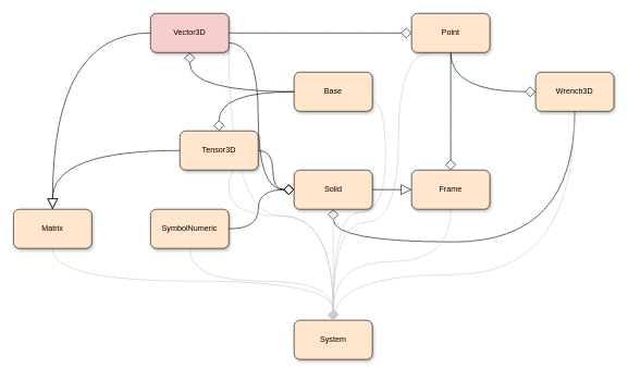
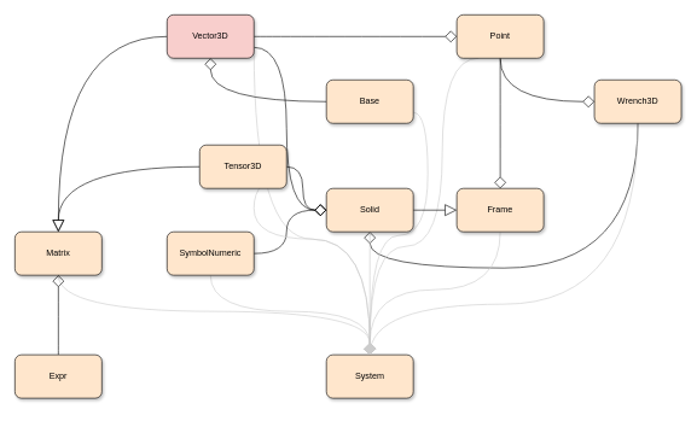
  <mxCell id="0" />
  <mxCell id="1" parent="0" />
  <mxCell id="2" style="edgeStyle=orthogonalEdgeStyle;curved=1;rounded=0;orthogonalLoop=1;jettySize=auto;html=1;exitX=1;exitY=0.75;exitDx=0;exitDy=0;entryX=0;entryY=0.5;entryDx=0;entryDy=0;endArrow=diamond;endFill=0;endSize=14;strokeWidth=1;" edge="1" parent="1" source="6" target="22"><mxGeometry relative="1" as="geometry" /></mxCell>
  <mxCell id="3" style="edgeStyle=orthogonalEdgeStyle;curved=1;rounded=0;orthogonalLoop=1;jettySize=auto;html=1;exitX=0;exitY=0.5;exitDx=0;exitDy=0;entryX=0.5;entryY=0;entryDx=0;entryDy=0;endArrow=block;endFill=0;endSize=14;strokeWidth=1;" edge="1" parent="1" source="6" target="28"><mxGeometry relative="1" as="geometry" /></mxCell>
  <mxCell id="4" style="edgeStyle=orthogonalEdgeStyle;curved=1;rounded=0;orthogonalLoop=1;jettySize=auto;html=1;exitX=1;exitY=0.5;exitDx=0;exitDy=0;entryX=0;entryY=0.5;entryDx=0;entryDy=0;endArrow=diamond;endFill=0;endSize=14;strokeWidth=1;" edge="1" parent="1" source="6" target="13"><mxGeometry relative="1" as="geometry" /></mxCell>
  <mxCell id="5" style="edgeStyle=orthogonalEdgeStyle;curved=1;rounded=0;orthogonalLoop=1;jettySize=auto;html=1;exitX=1;exitY=0.75;exitDx=0;exitDy=0;entryX=0.5;entryY=0;entryDx=0;entryDy=0;endArrow=diamond;endFill=1;endSize=14;strokeColor=#CCCCCC;strokeWidth=1;" edge="1" parent="1" source="6" target="23"><mxGeometry relative="1" as="geometry"><Array as="points"><mxPoint x="350" y="330" /><mxPoint x="510" y="330" /></Array></mxGeometry></mxCell>
  <mxCell id="6" value="Vector3D" style="rounded=1;whiteSpace=wrap;html=1;fillColor=#f8cecc;strokeColor=#000000;glass=0;shadow=1;comic=0;" parent="1" vertex="1"><mxGeometry x="230" y="20" width="120" height="60" as="geometry" /></mxCell>
  <mxCell id="7" style="edgeStyle=orthogonalEdgeStyle;curved=1;rounded=0;orthogonalLoop=1;jettySize=auto;html=1;exitX=0.5;exitY=1;exitDx=0;exitDy=0;entryX=0.5;entryY=1;entryDx=0;entryDy=0;endArrow=diamond;endFill=0;endSize=14;strokeWidth=1;" edge="1" parent="1" source="9" target="22"><mxGeometry relative="1" as="geometry"><Array as="points"><mxPoint x="880" y="370" /><mxPoint x="510" y="370" /></Array></mxGeometry></mxCell>
  <mxCell id="8" style="edgeStyle=orthogonalEdgeStyle;curved=1;rounded=0;orthogonalLoop=1;jettySize=auto;html=1;exitX=0.5;exitY=1;exitDx=0;exitDy=0;endArrow=diamond;endFill=1;endSize=14;strokeColor=#CCCCCC;strokeWidth=1;entryX=0.5;entryY=0;entryDx=0;entryDy=0;" edge="1" parent="1" source="9" target="23"><mxGeometry relative="1" as="geometry"><mxPoint x="510" y="530" as="targetPoint" /><Array as="points"><mxPoint x="880" y="420" /><mxPoint x="510" y="420" /><mxPoint x="510" y="560" /></Array></mxGeometry></mxCell>
  <mxCell id="9" value="Wrench3D" style="rounded=1;whiteSpace=wrap;html=1;fillColor=#ffe6cc;strokeColor=#000000;glass=0;shadow=1;comic=0;" vertex="1" parent="1"><mxGeometry x="820" y="110" width="120" height="60" as="geometry" /></mxCell>
  <mxCell id="10" style="edgeStyle=orthogonalEdgeStyle;curved=1;rounded=0;orthogonalLoop=1;jettySize=auto;html=1;exitX=0.5;exitY=1;exitDx=0;exitDy=0;entryX=0.5;entryY=0;entryDx=0;entryDy=0;endArrow=diamond;endFill=0;endSize=14;strokeWidth=1;" edge="1" parent="1" source="13" target="19"><mxGeometry relative="1" as="geometry" /></mxCell>
  <mxCell id="11" style="edgeStyle=orthogonalEdgeStyle;curved=1;rounded=0;orthogonalLoop=1;jettySize=auto;html=1;exitX=0.5;exitY=1;exitDx=0;exitDy=0;entryX=0;entryY=0.5;entryDx=0;entryDy=0;endArrow=diamond;endFill=0;endSize=14;strokeWidth=1;" edge="1" parent="1" source="13" target="9"><mxGeometry relative="1" as="geometry" /></mxCell>
  <mxCell id="12" style="edgeStyle=orthogonalEdgeStyle;curved=1;rounded=0;orthogonalLoop=1;jettySize=auto;html=1;exitX=0.25;exitY=1;exitDx=0;exitDy=0;entryX=0.5;entryY=0;entryDx=0;entryDy=0;endArrow=diamond;endFill=1;endSize=14;strokeColor=#CCCCCC;strokeWidth=1;" edge="1" parent="1" source="13" target="23"><mxGeometry relative="1" as="geometry"><Array as="points"><mxPoint x="610" y="80" /><mxPoint x="610" y="340" /><mxPoint x="510" y="340" /></Array></mxGeometry></mxCell>
  <mxCell id="13" value="Point" style="rounded=1;whiteSpace=wrap;html=1;fillColor=#ffe6cc;strokeColor=#000000;glass=0;shadow=1;comic=0;" vertex="1" parent="1"><mxGeometry x="630" y="20" width="120" height="60" as="geometry" /></mxCell>
  <mxCell id="14" style="edgeStyle=orthogonalEdgeStyle;curved=1;rounded=0;orthogonalLoop=1;jettySize=auto;html=1;exitX=0;exitY=0.5;exitDx=0;exitDy=0;entryX=0.5;entryY=1;entryDx=0;entryDy=0;endArrow=diamond;endFill=0;endSize=14;strokeWidth=1;" edge="1" parent="1" source="17" target="6"><mxGeometry relative="1" as="geometry" /></mxCell>
- <mxCell id="15" style="edgeStyle=orthogonalEdgeStyle;curved=1;rounded=0;orthogonalLoop=1;jettySize=auto;html=1;exitX=0;exitY=0.5;exitDx=0;exitDy=0;entryX=0.5;entryY=0;entryDx=0;entryDy=0;endArrow=diamond;endFill=0;endSize=14;strokeWidth=1;" edge="1" parent="1" source="17" target="32"><mxGeometry relative="1" as="geometry" /></mxCell>
  <mxCell id="16" style="edgeStyle=orthogonalEdgeStyle;curved=1;rounded=0;orthogonalLoop=1;jettySize=auto;html=1;exitX=1;exitY=0.75;exitDx=0;exitDy=0;entryX=0.5;entryY=0;entryDx=0;entryDy=0;endArrow=diamond;endFill=1;endSize=14;strokeColor=#CCCCCC;strokeWidth=1;" edge="1" parent="1" source="17" target="23"><mxGeometry relative="1" as="geometry" /></mxCell>
  <mxCell id="17" value="Base" style="rounded=1;whiteSpace=wrap;html=1;fillColor=#ffe6cc;strokeColor=#000000;glass=0;shadow=1;comic=0;" vertex="1" parent="1"><mxGeometry x="450" y="110" width="120" height="60" as="geometry" /></mxCell>
  <mxCell id="18" style="edgeStyle=orthogonalEdgeStyle;curved=1;rounded=0;orthogonalLoop=1;jettySize=auto;html=1;exitX=0.5;exitY=1;exitDx=0;exitDy=0;entryX=0.5;entryY=0;entryDx=0;entryDy=0;endArrow=diamond;endFill=1;endSize=14;strokeColor=#CCCCCC;strokeWidth=1;" edge="1" parent="1" source="19" target="23"><mxGeometry relative="1" as="geometry" /></mxCell>
  <mxCell id="19" value="Frame" style="rounded=1;whiteSpace=wrap;html=1;fillColor=#ffe6cc;strokeColor=#000000;glass=0;shadow=1;comic=0;" vertex="1" parent="1"><mxGeometry x="630" y="260" width="120" height="60" as="geometry" /></mxCell>
  <mxCell id="20" style="edgeStyle=orthogonalEdgeStyle;curved=1;rounded=0;orthogonalLoop=1;jettySize=auto;html=1;exitX=1;exitY=0.5;exitDx=0;exitDy=0;endArrow=block;endFill=0;endSize=14;strokeWidth=1;" edge="1" parent="1" source="22" target="19"><mxGeometry relative="1" as="geometry"><Array as="points"><mxPoint x="730" y="290" /></Array></mxGeometry></mxCell>
  <mxCell id="21" style="edgeStyle=orthogonalEdgeStyle;curved=1;rounded=0;orthogonalLoop=1;jettySize=auto;html=1;exitX=0.5;exitY=1;exitDx=0;exitDy=0;entryX=0.5;entryY=0;entryDx=0;entryDy=0;endArrow=diamond;endFill=1;endSize=14;strokeColor=#CCCCCC;strokeWidth=1;" edge="1" parent="1" source="22" target="23"><mxGeometry relative="1" as="geometry" /></mxCell>
  <mxCell id="22" value="Solid" style="rounded=1;whiteSpace=wrap;html=1;fillColor=#ffe6cc;strokeColor=#000000;glass=0;shadow=1;comic=0;" vertex="1" parent="1"><mxGeometry x="450" y="260" width="120" height="60" as="geometry" /></mxCell>
  <mxCell id="23" value="System" style="rounded=1;whiteSpace=wrap;html=1;fillColor=#ffe6cc;strokeColor=#000000;glass=0;shadow=1;comic=0;" vertex="1" parent="1"><mxGeometry x="450" y="490" width="120" height="60" as="geometry" /></mxCell>
  <mxCell id="24" style="edgeStyle=orthogonalEdgeStyle;curved=1;rounded=0;orthogonalLoop=1;jettySize=auto;html=1;exitX=1;exitY=0.5;exitDx=0;exitDy=0;entryX=0;entryY=0.5;entryDx=0;entryDy=0;endArrow=diamond;endFill=0;endSize=14;strokeWidth=1;" edge="1" parent="1" source="26" target="22"><mxGeometry relative="1" as="geometry" /></mxCell>
  <mxCell id="25" style="edgeStyle=orthogonalEdgeStyle;curved=1;rounded=0;orthogonalLoop=1;jettySize=auto;html=1;exitX=0.5;exitY=1;exitDx=0;exitDy=0;entryX=0.5;entryY=0;entryDx=0;entryDy=0;endArrow=diamond;endFill=1;endSize=14;strokeWidth=1;fillColor=none;strokeColor=#CCCCCC;" edge="1" parent="1" source="26" target="23"><mxGeometry relative="1" as="geometry" /></mxCell>
  <mxCell id="26" value="SymbolNumeric" style="rounded=1;whiteSpace=wrap;html=1;fillColor=#ffe6cc;strokeColor=#000000;glass=0;shadow=1;comic=0;" vertex="1" parent="1"><mxGeometry x="230" y="320" width="120" height="60" as="geometry" /></mxCell>
  <mxCell id="27" style="edgeStyle=orthogonalEdgeStyle;curved=1;rounded=0;orthogonalLoop=1;jettySize=auto;html=1;exitX=0.5;exitY=1;exitDx=0;exitDy=0;entryX=0.5;entryY=0;entryDx=0;entryDy=0;endArrow=diamond;endFill=1;endSize=14;strokeColor=#CCCCCC;strokeWidth=1;" edge="1" parent="1" source="28" target="23"><mxGeometry relative="1" as="geometry" /></mxCell>
  <mxCell id="28" value="Matrix" style="rounded=1;whiteSpace=wrap;html=1;fillColor=#ffe6cc;strokeColor=#000000;glass=0;shadow=1;comic=0;" vertex="1" parent="1"><mxGeometry x="20" y="320" width="120" height="60" as="geometry" /></mxCell>
  <mxCell id="29" style="edgeStyle=orthogonalEdgeStyle;curved=1;rounded=0;orthogonalLoop=1;jettySize=auto;html=1;exitX=1;exitY=0.5;exitDx=0;exitDy=0;entryX=0;entryY=0.5;entryDx=0;entryDy=0;endArrow=diamond;endFill=0;endSize=14;strokeWidth=1;" edge="1" parent="1" source="32" target="22"><mxGeometry relative="1" as="geometry" /></mxCell>
  <mxCell id="30" style="edgeStyle=orthogonalEdgeStyle;curved=1;rounded=0;orthogonalLoop=1;jettySize=auto;html=1;exitX=0;exitY=0.5;exitDx=0;exitDy=0;entryX=0.5;entryY=0;entryDx=0;entryDy=0;endArrow=block;endFill=0;endSize=14;strokeWidth=1;" edge="1" parent="1" source="32" target="28"><mxGeometry relative="1" as="geometry" /></mxCell>
  <mxCell id="31" style="edgeStyle=orthogonalEdgeStyle;curved=1;rounded=0;orthogonalLoop=1;jettySize=auto;html=1;exitX=1;exitY=0.75;exitDx=0;exitDy=0;entryX=0.5;entryY=0;entryDx=0;entryDy=0;endArrow=diamond;endFill=1;endSize=14;strokeColor=#CCCCCC;strokeWidth=1;" edge="1" parent="1" source="32" target="23"><mxGeometry relative="1" as="geometry"><Array as="points"><mxPoint x="350" y="330" /><mxPoint x="510" y="330" /></Array></mxGeometry></mxCell>
  <mxCell id="32" value="Tensor3D" style="rounded=1;whiteSpace=wrap;html=1;fillColor=#ffe6cc;strokeColor=#000000;glass=0;shadow=1;comic=0;" vertex="1" parent="1"><mxGeometry x="275" y="200" width="120" height="60" as="geometry" /></mxCell>
+ <mxCell id="33" style="edgeStyle=orthogonalEdgeStyle;curved=1;rounded=0;orthogonalLoop=1;jettySize=auto;html=1;exitX=0.5;exitY=0;exitDx=0;exitDy=0;entryX=0.5;entryY=1;entryDx=0;entryDy=0;endArrow=diamond;endFill=0;endSize=14;strokeWidth=1;" edge="1" parent="1" source="34" target="28"><mxGeometry relative="1" as="geometry" /></mxCell>
+ <mxCell id="34" value="Expr" style="rounded=1;whiteSpace=wrap;html=1;fillColor=#ffe6cc;strokeColor=#000000;glass=0;shadow=1;comic=0;" vertex="1" parent="1"><mxGeometry x="20" y="490" width="120" height="60" as="geometry" /></mxCell>
